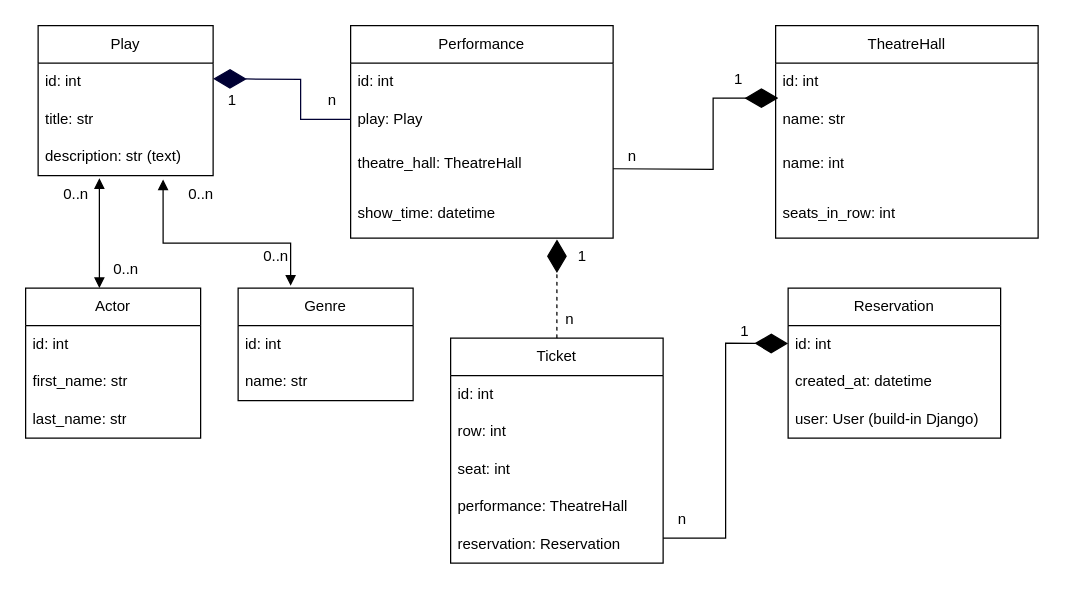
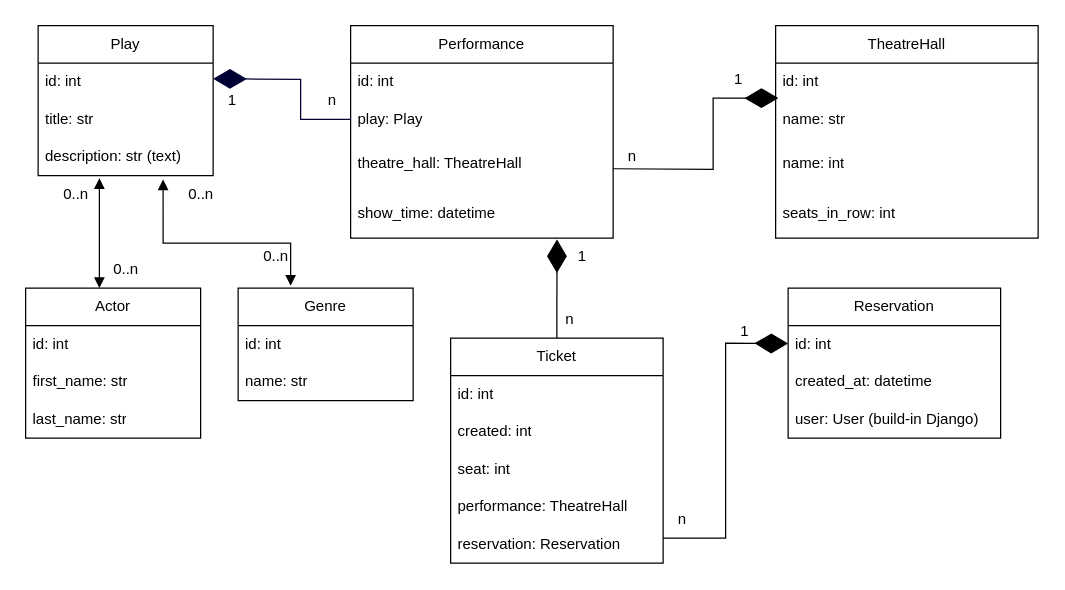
  <mxCell id="0" />
  <mxCell id="1" parent="0" />
  <mxCell id="2" value="Play" style="swimlane;fontStyle=0;childLayout=stackLayout;horizontal=1;startSize=30;horizontalStack=0;resizeParent=1;resizeParentMax=0;resizeLast=0;collapsible=1;marginBottom=0;whiteSpace=wrap;html=1;" parent="1" vertex="1"><mxGeometry x="30" y="20" width="140" height="120" as="geometry" /></mxCell>
  <mxCell id="3" value="id: int" style="text;strokeColor=none;fillColor=none;align=left;verticalAlign=middle;spacingLeft=4;spacingRight=4;overflow=hidden;points=[[0,0.5],[1,0.5]];portConstraint=eastwest;rotatable=0;whiteSpace=wrap;html=1;" parent="2" vertex="1"><mxGeometry y="30" width="140" height="30" as="geometry" /></mxCell>
  <mxCell id="4" value="title: str" style="text;strokeColor=none;fillColor=none;align=left;verticalAlign=middle;spacingLeft=4;spacingRight=4;overflow=hidden;points=[[0,0.5],[1,0.5]];portConstraint=eastwest;rotatable=0;whiteSpace=wrap;html=1;" parent="2" vertex="1"><mxGeometry y="60" width="140" height="30" as="geometry" /></mxCell>
  <mxCell id="5" value="description: str (text)" style="text;strokeColor=none;fillColor=none;align=left;verticalAlign=middle;spacingLeft=4;spacingRight=4;overflow=hidden;points=[[0,0.5],[1,0.5]];portConstraint=eastwest;rotatable=0;whiteSpace=wrap;html=1;" parent="2" vertex="1"><mxGeometry y="90" width="140" height="30" as="geometry" /></mxCell>
  <mxCell id="6" value="Performance" style="swimlane;fontStyle=0;childLayout=stackLayout;horizontal=1;startSize=30;horizontalStack=0;resizeParent=1;resizeParentMax=0;resizeLast=0;collapsible=1;marginBottom=0;whiteSpace=wrap;html=1;" parent="1" vertex="1"><mxGeometry x="280" y="20" width="210" height="170" as="geometry"><mxRectangle x="260" y="20" width="110" height="30" as="alternateBounds" /></mxGeometry></mxCell>
  <mxCell id="7" value="id: int" style="text;strokeColor=none;fillColor=none;align=left;verticalAlign=middle;spacingLeft=4;spacingRight=4;overflow=hidden;points=[[0,0.5],[1,0.5]];portConstraint=eastwest;rotatable=0;whiteSpace=wrap;html=1;" parent="6" vertex="1"><mxGeometry y="30" width="210" height="30" as="geometry" /></mxCell>
  <mxCell id="8" value="play: Play" style="text;strokeColor=none;fillColor=none;align=left;verticalAlign=middle;spacingLeft=4;spacingRight=4;overflow=hidden;points=[[0,0.5],[1,0.5]];portConstraint=eastwest;rotatable=0;whiteSpace=wrap;html=1;" parent="6" vertex="1"><mxGeometry y="60" width="210" height="30" as="geometry" /></mxCell>
  <mxCell id="9" value="theatre_hall: TheatreHall" style="text;strokeColor=none;fillColor=none;align=left;verticalAlign=middle;spacingLeft=4;spacingRight=4;overflow=hidden;points=[[0,0.5],[1,0.5]];portConstraint=eastwest;rotatable=0;whiteSpace=wrap;html=1;" parent="6" vertex="1"><mxGeometry y="90" width="210" height="40" as="geometry" /></mxCell>
  <mxCell id="10" value="show_time: datetime" style="text;strokeColor=none;fillColor=none;align=left;verticalAlign=middle;spacingLeft=4;spacingRight=4;overflow=hidden;points=[[0,0.5],[1,0.5]];portConstraint=eastwest;rotatable=0;whiteSpace=wrap;html=1;" parent="6" vertex="1"><mxGeometry y="130" width="210" height="40" as="geometry" /></mxCell>
  <mxCell id="11" value="TheatreHall" style="swimlane;fontStyle=0;childLayout=stackLayout;horizontal=1;startSize=30;horizontalStack=0;resizeParent=1;resizeParentMax=0;resizeLast=0;collapsible=1;marginBottom=0;whiteSpace=wrap;html=1;" parent="1" vertex="1"><mxGeometry x="620" y="20" width="210" height="170" as="geometry"><mxRectangle x="260" y="20" width="110" height="30" as="alternateBounds" /></mxGeometry></mxCell>
  <mxCell id="12" value="id: int" style="text;strokeColor=none;fillColor=none;align=left;verticalAlign=middle;spacingLeft=4;spacingRight=4;overflow=hidden;points=[[0,0.5],[1,0.5]];portConstraint=eastwest;rotatable=0;whiteSpace=wrap;html=1;" parent="11" vertex="1"><mxGeometry y="30" width="210" height="30" as="geometry" /></mxCell>
  <mxCell id="13" value="name: str" style="text;strokeColor=none;fillColor=none;align=left;verticalAlign=middle;spacingLeft=4;spacingRight=4;overflow=hidden;points=[[0,0.5],[1,0.5]];portConstraint=eastwest;rotatable=0;whiteSpace=wrap;html=1;" parent="11" vertex="1"><mxGeometry y="60" width="210" height="30" as="geometry" /></mxCell>
  <mxCell id="14" value="" style="endArrow=diamondThin;endFill=1;endSize=24;html=1;rounded=0;entryX=0.01;entryY=-0.067;entryDx=0;entryDy=0;entryPerimeter=0;" parent="11" target="13" edge="1"><mxGeometry width="160" relative="1" as="geometry"><mxPoint x="-130" y="114.5" as="sourcePoint" /><mxPoint x="30" y="115" as="targetPoint" /><Array as="points"><mxPoint x="-50" y="115" /><mxPoint x="-50" y="58" /><mxPoint x="-20" y="58" /></Array></mxGeometry></mxCell>
  <mxCell id="15" value="name: int" style="text;strokeColor=none;fillColor=none;align=left;verticalAlign=middle;spacingLeft=4;spacingRight=4;overflow=hidden;points=[[0,0.5],[1,0.5]];portConstraint=eastwest;rotatable=0;whiteSpace=wrap;html=1;" parent="11" vertex="1"><mxGeometry y="90" width="210" height="40" as="geometry" /></mxCell>
  <mxCell id="16" value="seats_in_row: int" style="text;strokeColor=none;fillColor=none;align=left;verticalAlign=middle;spacingLeft=4;spacingRight=4;overflow=hidden;points=[[0,0.5],[1,0.5]];portConstraint=eastwest;rotatable=0;whiteSpace=wrap;html=1;" parent="11" vertex="1"><mxGeometry y="130" width="210" height="40" as="geometry" /></mxCell>
  <mxCell id="17" value="Actor" style="swimlane;fontStyle=0;childLayout=stackLayout;horizontal=1;startSize=30;horizontalStack=0;resizeParent=1;resizeParentMax=0;resizeLast=0;collapsible=1;marginBottom=0;whiteSpace=wrap;html=1;" parent="1" vertex="1"><mxGeometry y="230" width="140" height="120" as="geometry" x="20" /></mxCell>
  <mxCell id="18" value="id: int" style="text;strokeColor=none;fillColor=none;align=left;verticalAlign=middle;spacingLeft=4;spacingRight=4;overflow=hidden;points=[[0,0.5],[1,0.5]];portConstraint=eastwest;rotatable=0;whiteSpace=wrap;html=1;" parent="17" vertex="1"><mxGeometry y="30" width="140" height="30" as="geometry" /></mxCell>
  <mxCell id="19" value="first_name: str" style="text;strokeColor=none;fillColor=none;align=left;verticalAlign=middle;spacingLeft=4;spacingRight=4;overflow=hidden;points=[[0,0.5],[1,0.5]];portConstraint=eastwest;rotatable=0;whiteSpace=wrap;html=1;" parent="17" vertex="1"><mxGeometry y="60" width="140" height="30" as="geometry" /></mxCell>
  <mxCell id="20" value="last_name: str" style="text;strokeColor=none;fillColor=none;align=left;verticalAlign=middle;spacingLeft=4;spacingRight=4;overflow=hidden;points=[[0,0.5],[1,0.5]];portConstraint=eastwest;rotatable=0;whiteSpace=wrap;html=1;" parent="17" vertex="1"><mxGeometry y="90" width="140" height="30" as="geometry" /></mxCell>
  <mxCell id="21" value="Genre" style="swimlane;fontStyle=0;childLayout=stackLayout;horizontal=1;startSize=30;horizontalStack=0;resizeParent=1;resizeParentMax=0;resizeLast=0;collapsible=1;marginBottom=0;whiteSpace=wrap;html=1;" parent="1" vertex="1"><mxGeometry x="190" y="230" width="140" height="90" as="geometry" /></mxCell>
  <mxCell id="22" value="id: int" style="text;strokeColor=none;fillColor=none;align=left;verticalAlign=middle;spacingLeft=4;spacingRight=4;overflow=hidden;points=[[0,0.5],[1,0.5]];portConstraint=eastwest;rotatable=0;whiteSpace=wrap;html=1;" parent="21" vertex="1"><mxGeometry y="30" width="140" height="30" as="geometry" /></mxCell>
  <mxCell id="23" value="name: str" style="text;strokeColor=none;fillColor=none;align=left;verticalAlign=middle;spacingLeft=4;spacingRight=4;overflow=hidden;points=[[0,0.5],[1,0.5]];portConstraint=eastwest;rotatable=0;whiteSpace=wrap;html=1;" parent="21" vertex="1"><mxGeometry y="60" width="140" height="30" as="geometry" /></mxCell>
  <mxCell id="24" value="Ticket" style="swimlane;fontStyle=0;childLayout=stackLayout;horizontal=1;startSize=30;horizontalStack=0;resizeParent=1;resizeParentMax=0;resizeLast=0;collapsible=1;marginBottom=0;whiteSpace=wrap;html=1;" parent="1" vertex="1"><mxGeometry x="360" y="270" width="170" height="180" as="geometry" /></mxCell>
  <mxCell id="25" value="id: int" style="text;strokeColor=none;fillColor=none;align=left;verticalAlign=middle;spacingLeft=4;spacingRight=4;overflow=hidden;points=[[0,0.5],[1,0.5]];portConstraint=eastwest;rotatable=0;whiteSpace=wrap;html=1;" parent="24" vertex="1"><mxGeometry y="30" width="170" height="30" as="geometry" /></mxCell>
- <mxCell id="26" value="row: int" style="text;strokeColor=none;fillColor=none;align=left;verticalAlign=middle;spacingLeft=4;spacingRight=4;overflow=hidden;points=[[0,0.5],[1,0.5]];portConstraint=eastwest;rotatable=0;whiteSpace=wrap;html=1;" parent="24" vertex="1"><mxGeometry y="60" width="170" height="30" as="geometry" /></mxCell>
+ <mxCell id="26" value="created: int" style="text;strokeColor=none;fillColor=none;align=left;verticalAlign=middle;spacingLeft=4;spacingRight=4;overflow=hidden;points=[[0,0.5],[1,0.5]];portConstraint=eastwest;rotatable=0;whiteSpace=wrap;html=1;" parent="24" vertex="1"><mxGeometry y="60" width="170" height="30" as="geometry" /></mxCell>
  <mxCell id="27" value="seat: int" style="text;strokeColor=none;fillColor=none;align=left;verticalAlign=middle;spacingLeft=4;spacingRight=4;overflow=hidden;points=[[0,0.5],[1,0.5]];portConstraint=eastwest;rotatable=0;whiteSpace=wrap;html=1;" parent="24" vertex="1"><mxGeometry y="90" width="170" height="30" as="geometry" /></mxCell>
  <mxCell id="28" value="performance: TheatreHall" style="text;strokeColor=none;fillColor=none;align=left;verticalAlign=middle;spacingLeft=4;spacingRight=4;overflow=hidden;points=[[0,0.5],[1,0.5]];portConstraint=eastwest;rotatable=0;whiteSpace=wrap;html=1;" parent="24" vertex="1"><mxGeometry y="120" width="170" height="30" as="geometry" /></mxCell>
  <mxCell id="29" value="reservation: Reservation" style="text;strokeColor=none;fillColor=none;align=left;verticalAlign=middle;spacingLeft=4;spacingRight=4;overflow=hidden;points=[[0,0.5],[1,0.5]];portConstraint=eastwest;rotatable=0;whiteSpace=wrap;html=1;" parent="24" vertex="1"><mxGeometry y="150" width="170" height="30" as="geometry" /></mxCell>
  <mxCell id="30" value="Reservation" style="swimlane;fontStyle=0;childLayout=stackLayout;horizontal=1;startSize=30;horizontalStack=0;resizeParent=1;resizeParentMax=0;resizeLast=0;collapsible=1;marginBottom=0;whiteSpace=wrap;html=1;" parent="1" vertex="1"><mxGeometry x="630" y="230" width="170" height="120" as="geometry" /></mxCell>
  <mxCell id="31" value="id: int" style="text;strokeColor=none;fillColor=none;align=left;verticalAlign=middle;spacingLeft=4;spacingRight=4;overflow=hidden;points=[[0,0.5],[1,0.5]];portConstraint=eastwest;rotatable=0;whiteSpace=wrap;html=1;" parent="30" vertex="1"><mxGeometry y="30" width="170" height="30" as="geometry" /></mxCell>
  <mxCell id="32" value="created_at: datetime&lt;span style=&quot;white-space: pre;&quot;&gt;&#09;&lt;/span&gt;" style="text;strokeColor=none;fillColor=none;align=left;verticalAlign=middle;spacingLeft=4;spacingRight=4;overflow=hidden;points=[[0,0.5],[1,0.5]];portConstraint=eastwest;rotatable=0;whiteSpace=wrap;html=1;" parent="30" vertex="1"><mxGeometry y="60" width="170" height="30" as="geometry" /></mxCell>
  <mxCell id="33" value="user: User (build-in Django)" style="text;strokeColor=none;fillColor=none;align=left;verticalAlign=middle;spacingLeft=4;spacingRight=4;overflow=hidden;points=[[0,0.5],[1,0.5]];portConstraint=eastwest;rotatable=0;whiteSpace=wrap;html=1;" parent="30" vertex="1"><mxGeometry y="90" width="170" height="30" as="geometry" /></mxCell>
  <mxCell id="34" value="1" style="text;html=1;align=center;verticalAlign=middle;resizable=0;points=[];autosize=1;strokeColor=none;fillColor=none;" parent="1" vertex="1"><mxGeometry x="575" y="48" width="30" height="30" as="geometry" /></mxCell>
  <mxCell id="35" value="n" style="text;html=1;align=center;verticalAlign=middle;resizable=0;points=[];autosize=1;strokeColor=none;fillColor=none;" parent="1" vertex="1"><mxGeometry x="490" y="110" width="30" height="30" as="geometry" /></mxCell>
  <mxCell id="36" value="" style="endArrow=diamondThin;endFill=1;endSize=24;html=1;rounded=0;exitX=0;exitY=0.5;exitDx=0;exitDy=0;strokeColor=#000033;" parent="1" source="8" edge="1"><mxGeometry width="160" relative="1" as="geometry"><mxPoint x="240" y="100" as="sourcePoint" /><mxPoint x="170" y="62.5" as="targetPoint" /><Array as="points"><mxPoint x="240" y="95" /><mxPoint x="240" y="63" /></Array></mxGeometry></mxCell>
  <mxCell id="37" value="1" style="text;html=1;align=center;verticalAlign=middle;resizable=0;points=[];autosize=1;strokeColor=none;fillColor=none;" parent="1" vertex="1"><mxGeometry x="170" y="65" width="30" height="30" as="geometry" /></mxCell>
  <mxCell id="38" value="n" style="text;html=1;align=center;verticalAlign=middle;resizable=0;points=[];autosize=1;strokeColor=none;fillColor=none;" parent="1" vertex="1"><mxGeometry x="250" y="65" width="30" height="30" as="geometry" /></mxCell>
  <mxCell id="39" value="" style="endArrow=block;startArrow=block;endFill=1;startFill=1;html=1;rounded=0;exitX=0.443;exitY=-0.05;exitDx=0;exitDy=0;exitPerimeter=0;entryX=1.05;entryY=-0.133;entryDx=0;entryDy=0;entryPerimeter=0;" parent="1" edge="1"><mxGeometry width="160" relative="1" as="geometry"><mxPoint x="79.02" y="230" as="sourcePoint" /><mxPoint x="79" y="142.01" as="targetPoint" /><Array as="points"><mxPoint x="79" y="196" /></Array></mxGeometry></mxCell>
  <mxCell id="40" value="0..n" style="text;html=1;align=center;verticalAlign=middle;resizable=0;points=[];autosize=1;strokeColor=none;fillColor=none;" parent="1" vertex="1"><mxGeometry x="40" y="140" width="40" height="30" as="geometry" /></mxCell>
  <mxCell id="41" value="0..n" style="text;html=1;align=center;verticalAlign=middle;resizable=0;points=[];autosize=1;strokeColor=none;fillColor=none;" parent="1" vertex="1"><mxGeometry x="80" y="200" width="40" height="30" as="geometry" /></mxCell>
  <mxCell id="42" value="0..n" style="text;html=1;align=center;verticalAlign=middle;resizable=0;points=[];autosize=1;strokeColor=none;fillColor=none;" parent="1" vertex="1"><mxGeometry x="140" y="140" width="40" height="30" as="geometry" /></mxCell>
  <mxCell id="43" value="" style="endArrow=block;startArrow=block;endFill=1;startFill=1;html=1;rounded=0;entryX=0.714;entryY=1.1;entryDx=0;entryDy=0;entryPerimeter=0;exitX=0.3;exitY=-0.022;exitDx=0;exitDy=0;exitPerimeter=0;" parent="1" source="21" target="5" edge="1"><mxGeometry width="160" relative="1" as="geometry"><mxPoint x="232" y="228" as="sourcePoint" /><mxPoint x="140" y="140" as="targetPoint" /><Array as="points"><mxPoint x="232" y="194" /><mxPoint x="130" y="194" /></Array></mxGeometry></mxCell>
  <mxCell id="44" value="0..n" style="text;html=1;align=center;verticalAlign=middle;resizable=0;points=[];autosize=1;strokeColor=none;fillColor=none;" parent="1" vertex="1"><mxGeometry x="200" y="190" width="40" height="30" as="geometry" /></mxCell>
- <mxCell id="45" value="" style="endArrow=diamondThin;endFill=1;endSize=24;html=1;rounded=0;exitX=0.5;exitY=0;exitDx=0;exitDy=0;entryX=0.786;entryY=1.025;entryDx=0;entryDy=0;entryPerimeter=0;dashed=1;" parent="1" source="24" target="10" edge="1"><mxGeometry width="160" relative="1" as="geometry"><mxPoint x="445" y="200" as="sourcePoint" /><mxPoint x="605" y="200" as="targetPoint" /></mxGeometry></mxCell>
+ <mxCell id="45" value="" style="endArrow=diamondThin;endFill=1;endSize=24;html=1;rounded=0;exitX=0.5;exitY=0;exitDx=0;exitDy=0;entryX=0.786;entryY=1.025;entryDx=0;entryDy=0;entryPerimeter=0;" parent="1" source="24" target="10" edge="1"><mxGeometry width="160" relative="1" as="geometry"><mxPoint x="445" y="200" as="sourcePoint" /><mxPoint x="605" y="200" as="targetPoint" /></mxGeometry></mxCell>
  <mxCell id="46" value="1" style="text;html=1;align=center;verticalAlign=middle;resizable=0;points=[];autosize=1;strokeColor=none;fillColor=none;" parent="1" vertex="1"><mxGeometry x="450" y="190" width="30" height="30" as="geometry" /></mxCell>
  <mxCell id="47" value="n" style="text;html=1;align=center;verticalAlign=middle;resizable=0;points=[];autosize=1;strokeColor=none;fillColor=none;" parent="1" vertex="1"><mxGeometry x="440" y="240" width="30" height="30" as="geometry" /></mxCell>
  <mxCell id="48" value="" style="endArrow=diamondThin;endFill=1;endSize=24;html=1;rounded=0;" parent="1" target="31" edge="1"><mxGeometry width="160" relative="1" as="geometry"><mxPoint x="530" y="430" as="sourcePoint" /><mxPoint x="580" y="270" as="targetPoint" /><Array as="points"><mxPoint x="580" y="430" /><mxPoint x="580" y="350" /><mxPoint x="580" y="274" /></Array></mxGeometry></mxCell>
  <mxCell id="49" value="1" style="text;html=1;align=center;verticalAlign=middle;resizable=0;points=[];autosize=1;strokeColor=none;fillColor=none;" parent="1" vertex="1"><mxGeometry x="580" y="250" width="30" height="30" as="geometry" /></mxCell>
  <mxCell id="50" value="n" style="text;html=1;align=center;verticalAlign=middle;resizable=0;points=[];autosize=1;strokeColor=none;fillColor=none;" parent="1" vertex="1"><mxGeometry x="530" y="400" width="30" height="30" as="geometry" /></mxCell>
